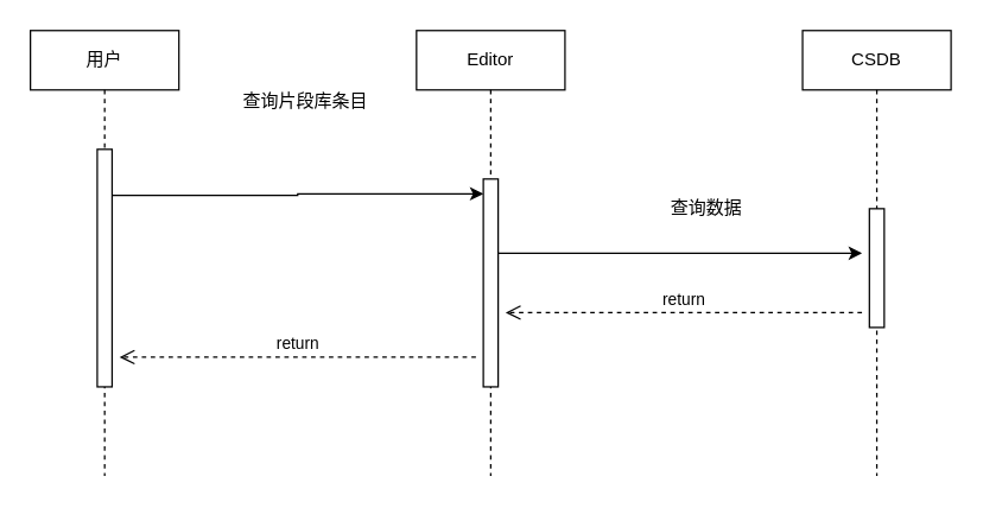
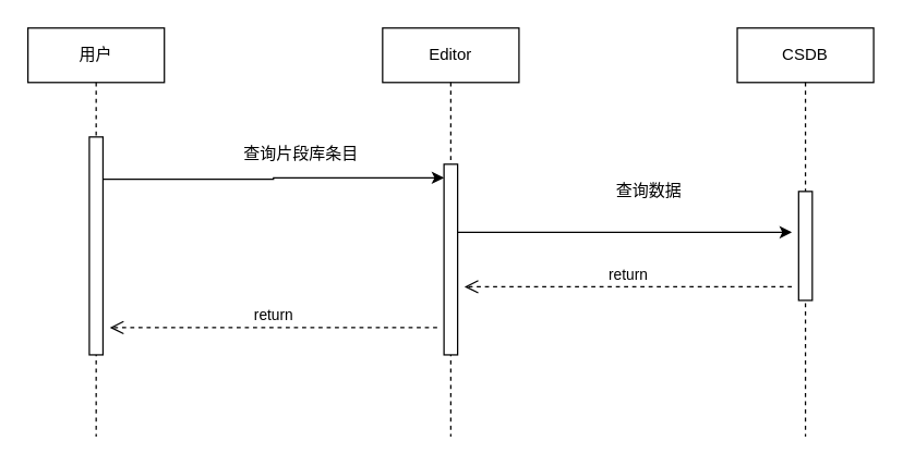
  <mxCell id="0" />
  <mxCell id="1" parent="0" />
  <mxCell id="2" style="edgeStyle=orthogonalEdgeStyle;rounded=0;orthogonalLoop=1;jettySize=auto;html=1;" edge="1" parent="1" target="4"><mxGeometry relative="1" as="geometry"><mxPoint x="69.5" y="130" as="sourcePoint" /><mxPoint x="325" y="150" as="targetPoint" /><Array as="points"><mxPoint x="200" y="131" /><mxPoint x="200" y="130" /></Array></mxGeometry></mxCell>
  <mxCell id="3" value="Editor" style="shape=umlLifeline;perimeter=lifelinePerimeter;whiteSpace=wrap;html=1;container=1;dropTarget=0;collapsible=0;recursiveResize=0;outlineConnect=0;portConstraint=eastwest;newEdgeStyle={&quot;curved&quot;:0,&quot;rounded&quot;:0};" vertex="1" parent="1"><mxGeometry x="280" y="20" width="100" height="300" as="geometry" /></mxCell>
  <mxCell id="4" value="" style="html=1;points=[[0,0,0,0,5],[0,1,0,0,-5],[1,0,0,0,5],[1,1,0,0,-5]];perimeter=orthogonalPerimeter;outlineConnect=0;targetShapes=umlLifeline;portConstraint=eastwest;newEdgeStyle={&quot;curved&quot;:0,&quot;rounded&quot;:0};" vertex="1" parent="3"><mxGeometry x="45" y="100" width="10" height="140" as="geometry" /></mxCell>
  <mxCell id="5" value="CSDB" style="shape=umlLifeline;perimeter=lifelinePerimeter;whiteSpace=wrap;html=1;container=1;dropTarget=0;collapsible=0;recursiveResize=0;outlineConnect=0;portConstraint=eastwest;newEdgeStyle={&quot;curved&quot;:0,&quot;rounded&quot;:0};" vertex="1" parent="1"><mxGeometry x="540" y="20" width="100" height="300" as="geometry" /></mxCell>
  <mxCell id="6" value="" style="html=1;points=[[0,0,0,0,5],[0,1,0,0,-5],[1,0,0,0,5],[1,1,0,0,-5]];perimeter=orthogonalPerimeter;outlineConnect=0;targetShapes=umlLifeline;portConstraint=eastwest;newEdgeStyle={&quot;curved&quot;:0,&quot;rounded&quot;:0};" vertex="1" parent="5"><mxGeometry x="45" y="120" width="10" height="80" as="geometry" /></mxCell>
- <mxCell id="7" value="查询片段库条目" style="text;html=1;align=center;verticalAlign=middle;resizable=0;points=[];autosize=1;strokeColor=none;fillColor=none;" vertex="1" parent="1"><mxGeometry x="150" y="53" width="110" height="30" as="geometry" /></mxCell>
+ <mxCell id="7" value="查询片段库条目" style="text;html=1;align=center;verticalAlign=middle;resizable=0;points=[];autosize=1;strokeColor=none;fillColor=none;" vertex="1" parent="1"><mxGeometry x="165" y="98" width="110" height="30" as="geometry" /></mxCell>
  <mxCell id="8" style="edgeStyle=orthogonalEdgeStyle;rounded=0;orthogonalLoop=1;jettySize=auto;html=1;curved=0;" edge="1" parent="1" source="4"><mxGeometry relative="1" as="geometry"><mxPoint x="580" y="170" as="targetPoint" /><Array as="points"><mxPoint x="390" y="170" /><mxPoint x="390" y="170" /></Array></mxGeometry></mxCell>
  <mxCell id="9" value="查询数据" style="text;html=1;align=center;verticalAlign=middle;resizable=0;points=[];autosize=1;strokeColor=none;fillColor=none;" vertex="1" parent="1"><mxGeometry x="440" y="125" width="70" height="30" as="geometry" /></mxCell>
  <mxCell id="10" value="return" style="html=1;verticalAlign=bottom;endArrow=open;dashed=1;endSize=8;curved=0;rounded=0;" edge="1" parent="1"><mxGeometry relative="1" as="geometry"><mxPoint x="580" y="210" as="sourcePoint" /><mxPoint x="340" y="210" as="targetPoint" /></mxGeometry></mxCell>
  <mxCell id="11" value="return" style="html=1;verticalAlign=bottom;endArrow=open;dashed=1;endSize=8;curved=0;rounded=0;" edge="1" parent="1"><mxGeometry relative="1" as="geometry"><mxPoint x="320" y="240" as="sourcePoint" /><mxPoint x="80" y="240" as="targetPoint" /></mxGeometry></mxCell>
  <mxCell id="12" value="用户" style="shape=umlLifeline;perimeter=lifelinePerimeter;whiteSpace=wrap;html=1;container=1;dropTarget=0;collapsible=0;recursiveResize=0;outlineConnect=0;portConstraint=eastwest;newEdgeStyle={&quot;curved&quot;:0,&quot;rounded&quot;:0};" vertex="1" parent="1"><mxGeometry x="20" y="20" width="100" height="300" as="geometry" /></mxCell>
  <mxCell id="13" value="" style="html=1;points=[[0,0,0,0,5],[0,1,0,0,-5],[1,0,0,0,5],[1,1,0,0,-5]];perimeter=orthogonalPerimeter;outlineConnect=0;targetShapes=umlLifeline;portConstraint=eastwest;newEdgeStyle={&quot;curved&quot;:0,&quot;rounded&quot;:0};" vertex="1" parent="12"><mxGeometry x="45" y="80" width="10" height="160" as="geometry" /></mxCell>
